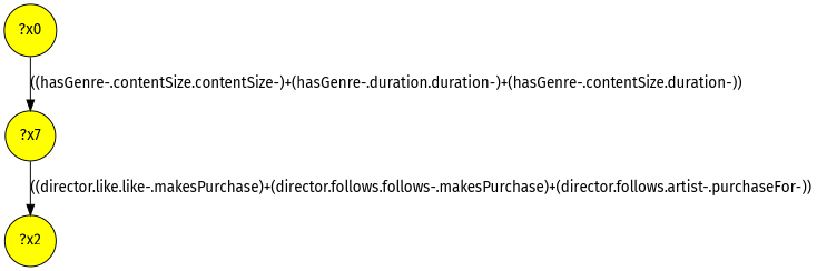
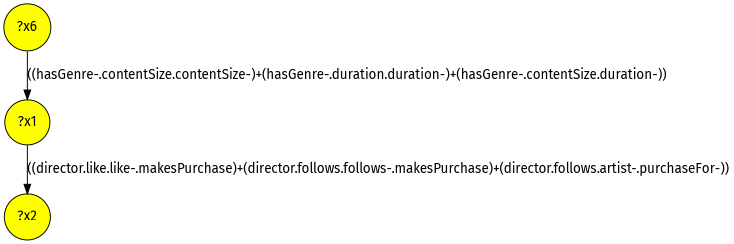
  digraph {
    fontname="Fira Sans"
    node [fillcolor=yellow fontname="Fira Sans" shape=circle style="filled,"]
    edge [fontname="Fira Sans"]
-   n1 [label="?x7"]
+   n1 [label="?x1"]
    n2 [label="?x2"]
-   n3 [label="?x0"]
+   n3 [label="?x6"]
    n1 -> n2 [label="((director.like.like-.makesPurchase)+(director.follows.follows-.makesPurchase)+(director.follows.artist-.purchaseFor-))"]
    n3 -> n1 [label="((hasGenre-.contentSize.contentSize-)+(hasGenre-.duration.duration-)+(hasGenre-.contentSize.duration-))"]
  }
